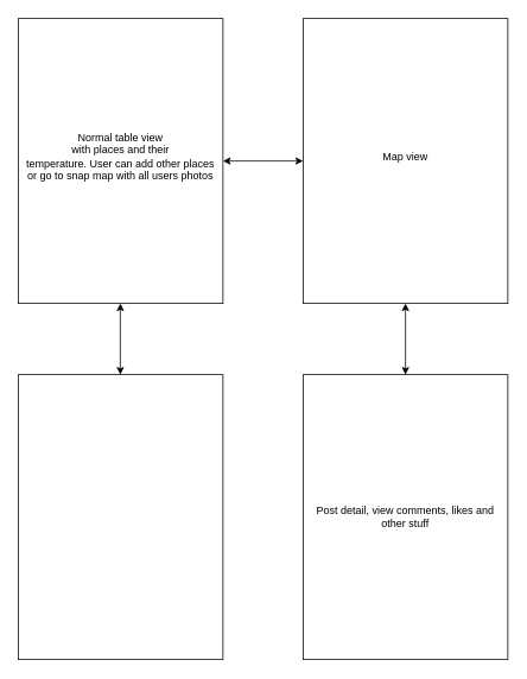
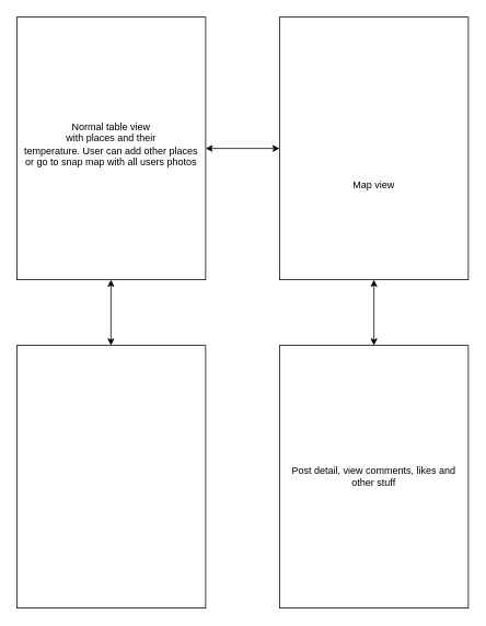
  <mxCell id="0" />
  <mxCell id="1" parent="0" />
  <mxCell id="2" value="" style="rounded=0;whiteSpace=wrap;html=1;" vertex="1" parent="1"><mxGeometry x="20" y="20" width="230" height="320" as="geometry" /></mxCell>
  <mxCell id="3" value="Normal table view&lt;br&gt;with places and their&lt;br&gt;temperature. User can add other places or go to snap map with all users photos" style="text;html=1;strokeColor=none;fillColor=none;align=center;verticalAlign=middle;whiteSpace=wrap;rounded=0;" vertex="1" parent="1"><mxGeometry x="25" y="160" width="220" height="30" as="geometry" /></mxCell>
  <mxCell id="4" value="" style="rounded=0;whiteSpace=wrap;html=1;" vertex="1" parent="1"><mxGeometry x="340" y="20" width="230" height="320" as="geometry" /></mxCell>
  <mxCell id="5" value="" style="endArrow=classic;startArrow=classic;html=1;rounded=0;exitX=1;exitY=0.5;exitDx=0;exitDy=0;entryX=0;entryY=0.5;entryDx=0;entryDy=0;" edge="1" parent="1" source="2" target="4"><mxGeometry width="50" height="50" relative="1" as="geometry"><mxPoint x="270" y="190" as="sourcePoint" /><mxPoint x="320" y="140" as="targetPoint" /></mxGeometry></mxCell>
- <mxCell id="6" value="Map view" style="text;html=1;strokeColor=none;fillColor=none;align=center;verticalAlign=middle;whiteSpace=wrap;rounded=0;" vertex="1" parent="1"><mxGeometry x="425" y="160" width="60" height="30" as="geometry" /></mxCell>
+ <mxCell id="6" value="Map view" style="text;html=1;strokeColor=none;fillColor=none;align=center;verticalAlign=middle;whiteSpace=wrap;rounded=0;" vertex="1" parent="1"><mxGeometry x="425" y="210" width="60" height="30" as="geometry" /></mxCell>
  <mxCell id="7" value="" style="rounded=0;whiteSpace=wrap;html=1;" vertex="1" parent="1"><mxGeometry x="340" y="420" width="230" height="320" as="geometry" /></mxCell>
  <mxCell id="8" value="" style="endArrow=classic;startArrow=classic;html=1;rounded=0;entryX=0.5;entryY=1;entryDx=0;entryDy=0;exitX=0.5;exitY=0;exitDx=0;exitDy=0;" edge="1" parent="1" source="7" target="4"><mxGeometry width="50" height="50" relative="1" as="geometry"><mxPoint x="450" y="410" as="sourcePoint" /><mxPoint x="500" y="360" as="targetPoint" /></mxGeometry></mxCell>
  <mxCell id="9" value="Post detail, view comments, likes and other stuff" style="text;html=1;strokeColor=none;fillColor=none;align=center;verticalAlign=middle;whiteSpace=wrap;rounded=0;" vertex="1" parent="1"><mxGeometry x="350" y="565" width="210" height="30" as="geometry" /></mxCell>
  <mxCell id="10" value="" style="rounded=0;whiteSpace=wrap;html=1;" vertex="1" parent="1"><mxGeometry x="20" y="420" width="230" height="320" as="geometry" /></mxCell>
  <mxCell id="11" value="" style="endArrow=classic;startArrow=classic;html=1;rounded=0;entryX=0.5;entryY=1;entryDx=0;entryDy=0;exitX=0.5;exitY=0;exitDx=0;exitDy=0;" edge="1" parent="1"><mxGeometry width="50" height="50" relative="1" as="geometry"><mxPoint x="134.66" y="420" as="sourcePoint" /><mxPoint x="134.66" y="340" as="targetPoint" /></mxGeometry></mxCell>
